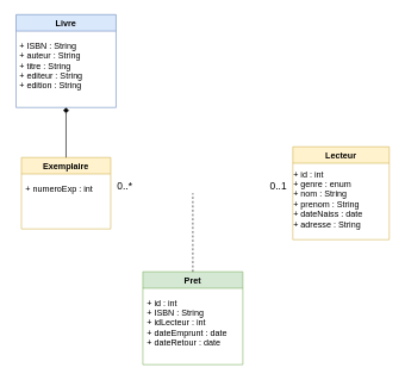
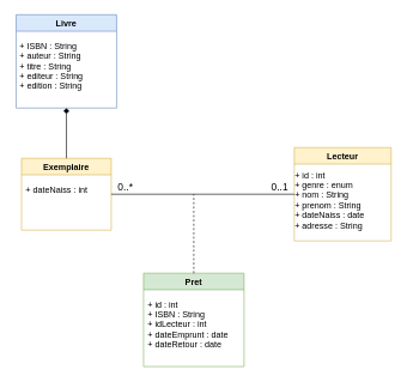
  <mxCell id="0" />
  <mxCell id="1" parent="0" />
  <mxCell id="2" value="Exemplaire" style="swimlane;fillColor=#fff2cc;strokeColor=#d6b656;" vertex="1" parent="1"><mxGeometry x="29" y="220" width="125" height="100" as="geometry" /></mxCell>
  <mxCell id="3" value="Lecteur" style="swimlane;fillColor=#fff2cc;strokeColor=#d6b656;" vertex="1" parent="1"><mxGeometry x="409" y="205" width="135" height="130" as="geometry" /></mxCell>
  <mxCell id="4" value="+ id : int&#10;+ genre : enum&#10;+ nom : String&#10;+ prenom : String&#10;+ dateNaiss : date&#10;+ adresse : String" style="text;strokeColor=none;fillColor=none;align=left;verticalAlign=top;spacingLeft=4;spacingRight=4;overflow=hidden;rotatable=0;points=[[0,0.5],[1,0.5]];portConstraint=eastwest;" vertex="1" parent="3"><mxGeometry x="-5" y="25" width="140" height="90" as="geometry" /></mxCell>
  <mxCell id="5" value="Pret" style="swimlane;fillColor=#d5e8d4;strokeColor=#82b366;" vertex="1" parent="1"><mxGeometry x="199" y="380" width="140" height="130" as="geometry" /></mxCell>
+ <mxCell id="6" value="" style="endArrow=none;html=1;entryX=0;entryY=0.5;entryDx=0;entryDy=0;exitX=1;exitY=0.5;exitDx=0;exitDy=0;" edge="1" parent="1" source="2" target="3"><mxGeometry width="50" height="50" relative="1" as="geometry"><mxPoint x="279" y="400" as="sourcePoint" /><mxPoint x="329" y="350" as="targetPoint" /></mxGeometry></mxCell>
  <mxCell id="7" value="0..*" style="text;html=1;strokeColor=none;fillColor=none;align=center;verticalAlign=middle;whiteSpace=wrap;rounded=0;fontSize=14;" vertex="1" parent="1"><mxGeometry x="154" y="250" width="40" height="20" as="geometry" /></mxCell>
  <mxCell id="8" value="0..1" style="text;html=1;strokeColor=none;fillColor=none;align=center;verticalAlign=middle;whiteSpace=wrap;rounded=0;fontSize=14;" vertex="1" parent="1"><mxGeometry x="369" y="250" width="40" height="20" as="geometry" /></mxCell>
  <mxCell id="9" value="Livre" style="swimlane;fillColor=#dae8fc;strokeColor=#6c8ebf;" vertex="1" parent="1"><mxGeometry x="21.5" y="20" width="140" height="130" as="geometry" /></mxCell>
  <mxCell id="10" value="+ ISBN : String&#10;+ auteur : String&#10;+ titre : String&#10;+ editeur : String&#10;+ edition : String" style="text;strokeColor=none;fillColor=none;align=left;verticalAlign=top;spacingLeft=4;spacingRight=4;overflow=hidden;rotatable=0;points=[[0,0.5],[1,0.5]];portConstraint=eastwest;" vertex="1" parent="9"><mxGeometry x="-1" y="30" width="140" height="90" as="geometry" /></mxCell>
  <mxCell id="11" value="" style="endArrow=diamond;html=1;entryX=0.5;entryY=1;entryDx=0;entryDy=0;startArrow=none;startFill=0;endFill=1;" edge="1" parent="1" source="2" target="9"><mxGeometry width="50" height="50" relative="1" as="geometry"><mxPoint x="279" y="380" as="sourcePoint" /><mxPoint x="329" y="330" as="targetPoint" /></mxGeometry></mxCell>
  <mxCell id="12" value="" style="endArrow=none;html=1;exitX=0.5;exitY=0;exitDx=0;exitDy=0;dashed=1;" edge="1" parent="1" source="5"><mxGeometry width="50" height="50" relative="1" as="geometry"><mxPoint x="279" y="300" as="sourcePoint" /><mxPoint x="269" y="270" as="targetPoint" /></mxGeometry></mxCell>
- <mxCell id="13" value="+ numeroExp : int" style="text;strokeColor=none;fillColor=none;align=left;verticalAlign=top;spacingLeft=4;spacingRight=4;overflow=hidden;rotatable=0;points=[[0,0.5],[1,0.5]];portConstraint=eastwest;" vertex="1" parent="1"><mxGeometry x="29" y="250" width="140" height="20" as="geometry" /></mxCell>
+ <mxCell id="13" value="+ dateNaiss : int" style="text;strokeColor=none;fillColor=none;align=left;verticalAlign=top;spacingLeft=4;spacingRight=4;overflow=hidden;rotatable=0;points=[[0,0.5],[1,0.5]];portConstraint=eastwest;" vertex="1" parent="1"><mxGeometry x="29" y="250" width="140" height="20" as="geometry" /></mxCell>
  <mxCell id="14" value="+ id : int&#10;+ ISBN : String&#10;+ idLecteur : int&#10;+ dateEmprunt : date&#10;+ dateRetour : date" style="text;strokeColor=none;fillColor=none;align=left;verticalAlign=top;spacingLeft=4;spacingRight=4;overflow=hidden;rotatable=0;points=[[0,0.5],[1,0.5]];portConstraint=eastwest;" vertex="1" parent="1"><mxGeometry x="199" y="410" width="140" height="90" as="geometry" /></mxCell>
